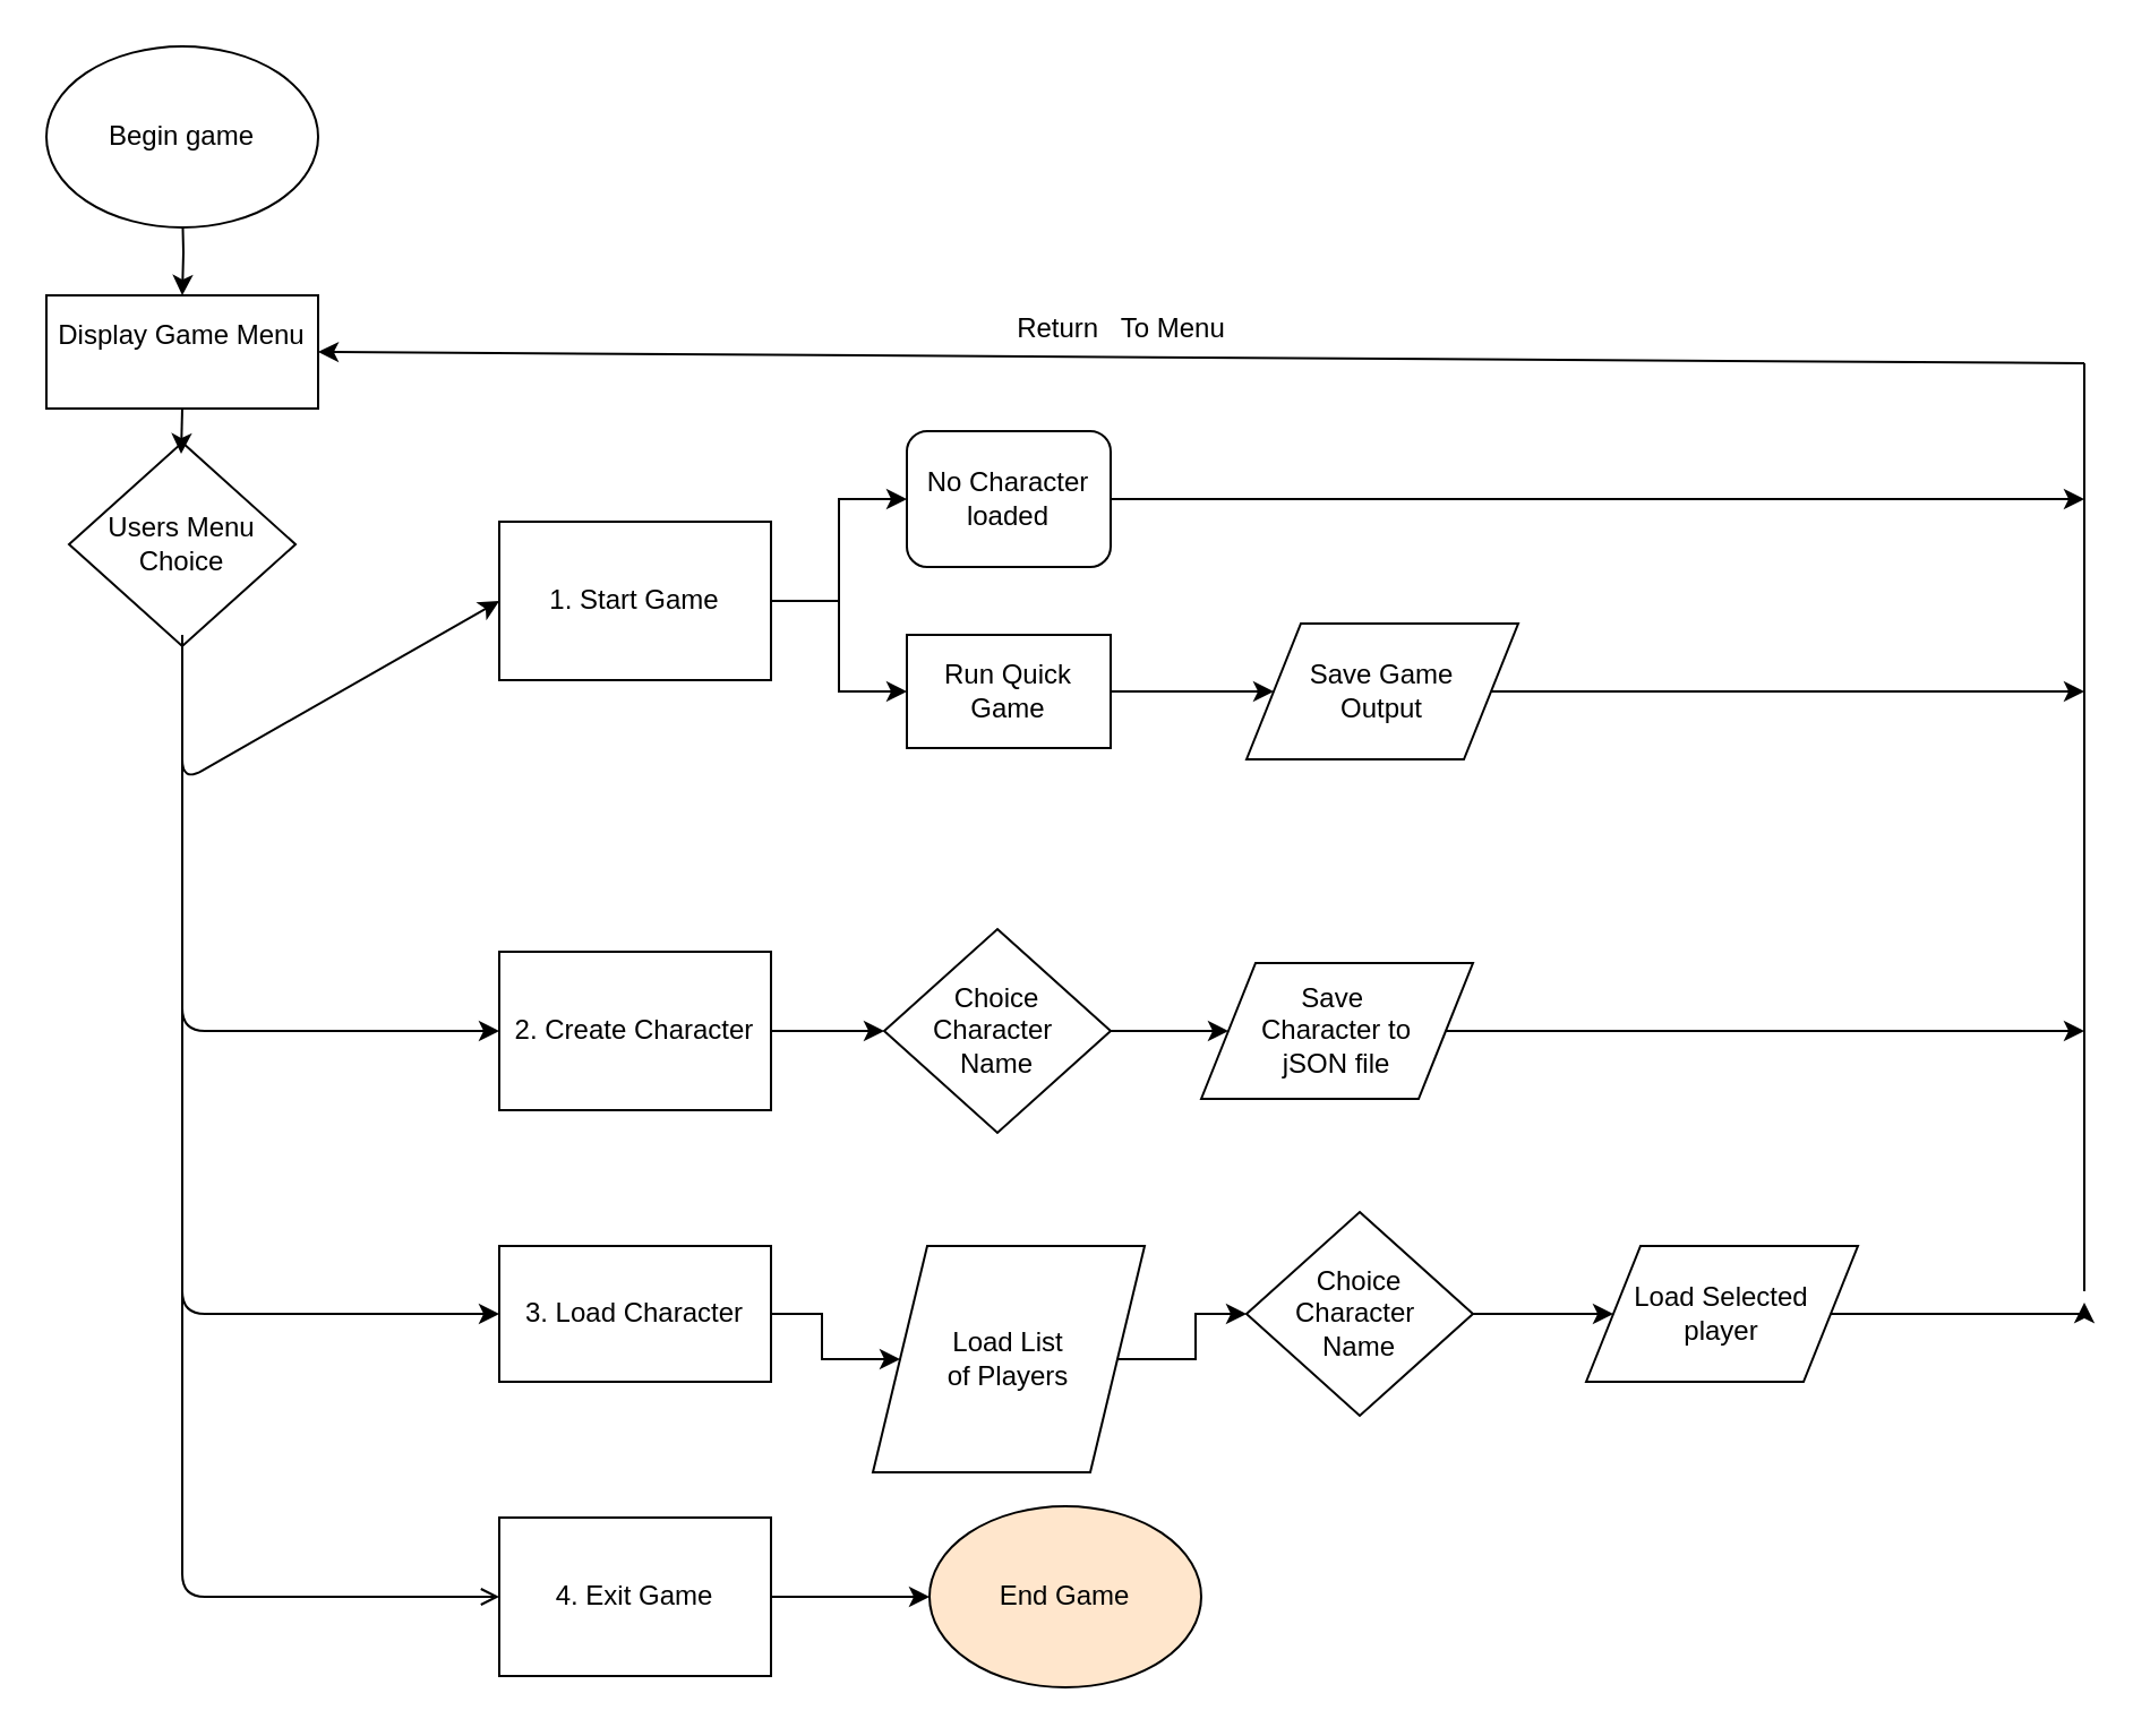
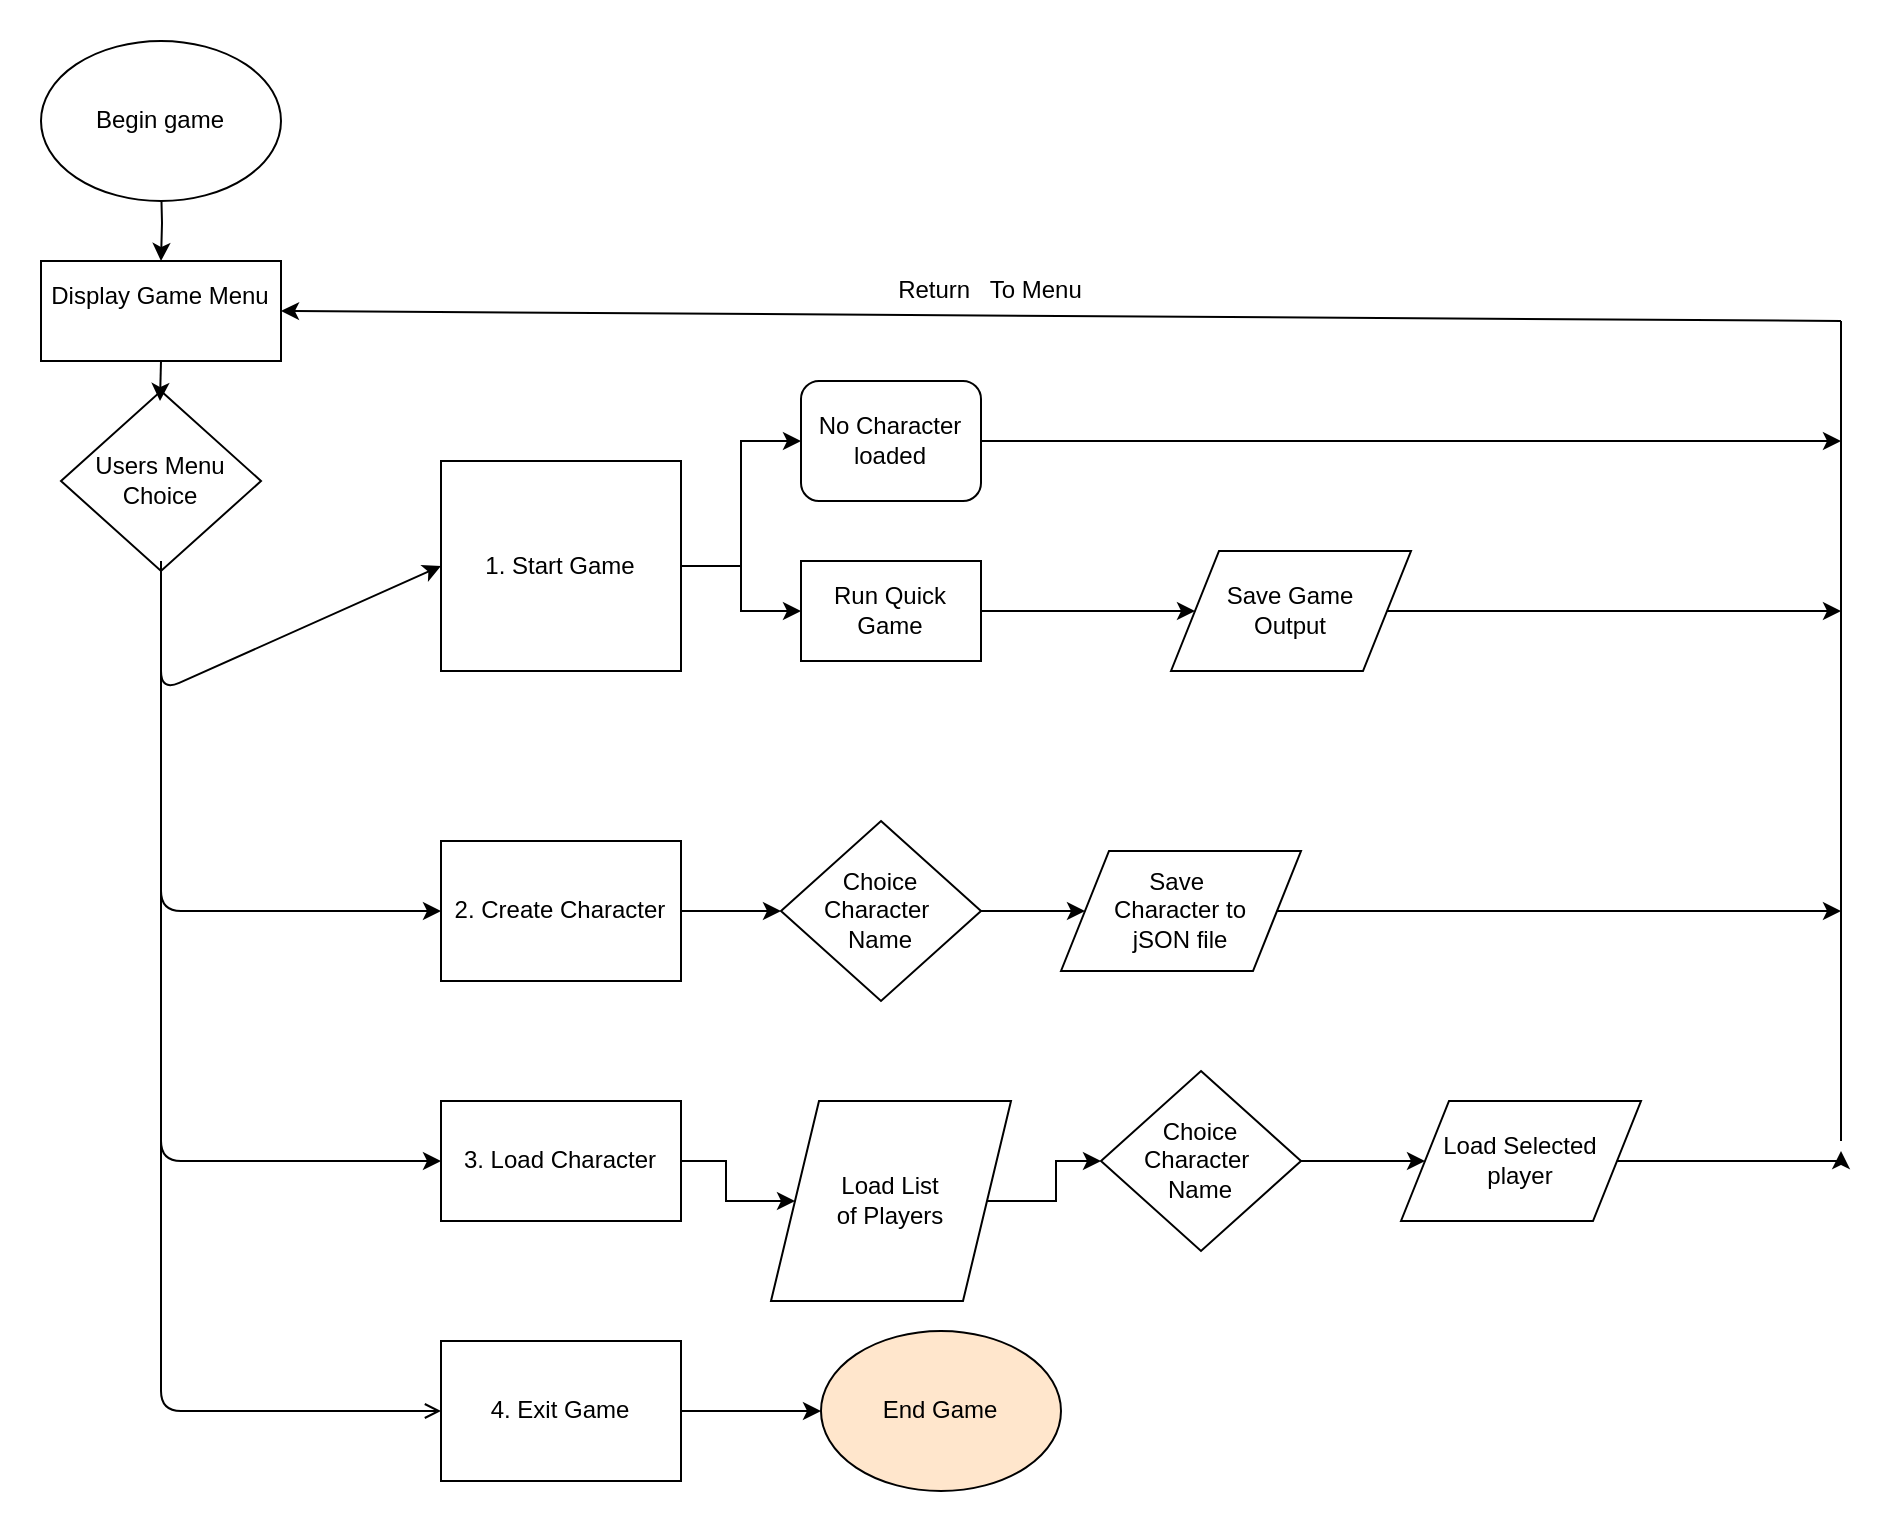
  <mxCell id="0" />
  <mxCell id="1" parent="0" />
  <mxCell id="2" value="" style="edgeStyle=orthogonalEdgeStyle;rounded=0;orthogonalLoop=1;jettySize=auto;html=1;entryX=0.5;entryY=0;entryDx=0;entryDy=0;" edge="1" parent="1" target="3"><mxGeometry relative="1" as="geometry"><mxPoint x="940" y="120" as="targetPoint" /><mxPoint x="80" y="90" as="sourcePoint" /></mxGeometry></mxCell>
  <mxCell id="3" value="&lt;div&gt;Display Game Menu&lt;/div&gt;&lt;div&gt;&lt;br&gt;&lt;/div&gt;" style="rounded=0;whiteSpace=wrap;html=1;" vertex="1" parent="1"><mxGeometry x="20" y="130" width="120" height="50" as="geometry" /></mxCell>
  <mxCell id="4" style="edgeStyle=orthogonalEdgeStyle;rounded=0;orthogonalLoop=1;jettySize=auto;html=1;exitX=1;exitY=0.5;exitDx=0;exitDy=0;" edge="1" parent="1" source="5" target="26"><mxGeometry relative="1" as="geometry" /></mxCell>
  <mxCell id="5" value="&lt;div&gt;2. Create Character&lt;/div&gt;" style="rounded=0;whiteSpace=wrap;html=1;" vertex="1" parent="1"><mxGeometry x="220" y="420" width="120" height="70" as="geometry" /></mxCell>
  <mxCell id="6" style="edgeStyle=orthogonalEdgeStyle;rounded=0;orthogonalLoop=1;jettySize=auto;html=1;exitX=1;exitY=0.5;exitDx=0;exitDy=0;entryX=0;entryY=0.5;entryDx=0;entryDy=0;" edge="1" parent="1" source="8" target="20"><mxGeometry relative="1" as="geometry" /></mxCell>
  <mxCell id="7" style="edgeStyle=orthogonalEdgeStyle;rounded=0;orthogonalLoop=1;jettySize=auto;html=1;exitX=1;exitY=0.5;exitDx=0;exitDy=0;entryX=0;entryY=0.5;entryDx=0;entryDy=0;" edge="1" parent="1" source="8" target="22"><mxGeometry relative="1" as="geometry" /></mxCell>
- <mxCell id="8" value="1. Start Game" style="rounded=0;whiteSpace=wrap;html=1;" vertex="1" parent="1"><mxGeometry x="220" y="230" width="120" height="70" as="geometry" /></mxCell>
+ <mxCell id="8" value="1. Start Game" style="rounded=0;whiteSpace=wrap;html=1;" vertex="1" parent="1"><mxGeometry x="220" y="230" width="120" height="105" as="geometry" /></mxCell>
  <mxCell id="9" style="edgeStyle=orthogonalEdgeStyle;rounded=0;orthogonalLoop=1;jettySize=auto;html=1;exitX=1;exitY=0.5;exitDx=0;exitDy=0;entryX=0;entryY=0.5;entryDx=0;entryDy=0;" edge="1" parent="1" source="10" target="30"><mxGeometry relative="1" as="geometry" /></mxCell>
  <mxCell id="10" value="3. Load Character" style="rounded=0;whiteSpace=wrap;html=1;" vertex="1" parent="1"><mxGeometry x="220" y="550" width="120" height="60" as="geometry" /></mxCell>
  <mxCell id="11" value="Users Menu Choice" style="rhombus;whiteSpace=wrap;html=1;" vertex="1" parent="1"><mxGeometry x="30" y="195" width="100" height="90" as="geometry" /></mxCell>
  <mxCell id="12" value="" style="endArrow=classic;html=1;" edge="1" parent="1"><mxGeometry width="50" height="50" relative="1" as="geometry"><mxPoint x="80" y="180" as="sourcePoint" /><mxPoint x="79.5" y="200" as="targetPoint" /></mxGeometry></mxCell>
  <mxCell id="13" style="edgeStyle=orthogonalEdgeStyle;rounded=0;orthogonalLoop=1;jettySize=auto;html=1;exitX=1;exitY=0.5;exitDx=0;exitDy=0;entryX=0;entryY=0.5;entryDx=0;entryDy=0;" edge="1" parent="1" source="14" target="35"><mxGeometry relative="1" as="geometry" /></mxCell>
  <mxCell id="14" value="&lt;div&gt;4. Exit Game&lt;/div&gt;" style="rounded=0;whiteSpace=wrap;html=1;" vertex="1" parent="1"><mxGeometry x="220" y="670" width="120" height="70" as="geometry" /></mxCell>
  <mxCell id="15" value="" style="endArrow=classic;html=1;exitX=0.5;exitY=1;exitDx=0;exitDy=0;entryX=0;entryY=0.5;entryDx=0;entryDy=0;" edge="1" parent="1" source="11" target="8"><mxGeometry width="50" height="50" relative="1" as="geometry"><mxPoint x="80" y="330" as="sourcePoint" /><mxPoint x="80" y="410" as="targetPoint" /><Array as="points"><mxPoint x="80" y="345" /></Array></mxGeometry></mxCell>
  <mxCell id="16" value="" style="endArrow=classic;html=1;exitX=0.5;exitY=1;exitDx=0;exitDy=0;entryX=0;entryY=0.5;entryDx=0;entryDy=0;" edge="1" parent="1" source="11" target="5"><mxGeometry width="50" height="50" relative="1" as="geometry"><mxPoint x="70" y="410" as="sourcePoint" /><mxPoint x="120" y="360" as="targetPoint" /><Array as="points"><mxPoint x="80" y="455" /></Array></mxGeometry></mxCell>
  <mxCell id="17" value="" style="endArrow=classic;html=1;entryX=0;entryY=0.5;entryDx=0;entryDy=0;" edge="1" parent="1" target="10"><mxGeometry width="50" height="50" relative="1" as="geometry"><mxPoint x="80" y="280" as="sourcePoint" /><mxPoint x="130" y="370" as="targetPoint" /><Array as="points"><mxPoint x="80" y="580" /></Array></mxGeometry></mxCell>
  <mxCell id="18" value="" style="endArrow=open;html=1;exitX=0.5;exitY=1;exitDx=0;exitDy=0;entryX=0;entryY=0.5;entryDx=0;entryDy=0;" edge="1" parent="1" source="11" target="14"><mxGeometry width="50" height="50" relative="1" as="geometry"><mxPoint x="70" y="400" as="sourcePoint" /><mxPoint x="120" y="350" as="targetPoint" /><Array as="points"><mxPoint x="80" y="705" /></Array></mxGeometry></mxCell>
  <mxCell id="19" style="edgeStyle=orthogonalEdgeStyle;rounded=0;orthogonalLoop=1;jettySize=auto;html=1;exitX=1;exitY=0.5;exitDx=0;exitDy=0;" edge="1" parent="1" source="20"><mxGeometry relative="1" as="geometry"><mxPoint x="920" y="220" as="targetPoint" /></mxGeometry></mxCell>
  <mxCell id="20" value="No Character loaded" style="whiteSpace=wrap;html=1;rounded=1;" vertex="1" parent="1"><mxGeometry x="400" y="190" width="90" height="60" as="geometry" /></mxCell>
  <mxCell id="21" style="edgeStyle=orthogonalEdgeStyle;rounded=0;orthogonalLoop=1;jettySize=auto;html=1;exitX=1;exitY=0.5;exitDx=0;exitDy=0;entryX=0;entryY=0.5;entryDx=0;entryDy=0;" edge="1" parent="1" source="22" target="24"><mxGeometry relative="1" as="geometry" /></mxCell>
  <mxCell id="22" value="Run Quick Game" style="rounded=0;whiteSpace=wrap;html=1;" vertex="1" parent="1"><mxGeometry x="400" y="280" width="90" height="50" as="geometry" /></mxCell>
  <mxCell id="23" style="edgeStyle=orthogonalEdgeStyle;rounded=0;orthogonalLoop=1;jettySize=auto;html=1;exitX=1;exitY=0.5;exitDx=0;exitDy=0;" edge="1" parent="1" source="24"><mxGeometry relative="1" as="geometry"><mxPoint x="920" y="305" as="targetPoint" /></mxGeometry></mxCell>
- <mxCell id="24" value="&lt;span&gt;Save Game &lt;br&gt;Output&lt;/span&gt;" style="shape=parallelogram;perimeter=parallelogramPerimeter;whiteSpace=wrap;html=1;" vertex="1" parent="1"><mxGeometry x="550" y="275" width="120" height="60" as="geometry" /></mxCell>
+ <mxCell id="24" value="&lt;span&gt;Save Game &lt;br&gt;Output&lt;/span&gt;" style="shape=parallelogram;perimeter=parallelogramPerimeter;whiteSpace=wrap;html=1;" vertex="1" parent="1"><mxGeometry x="585" y="275" width="120" height="60" as="geometry" /></mxCell>
  <mxCell id="25" style="edgeStyle=orthogonalEdgeStyle;rounded=0;orthogonalLoop=1;jettySize=auto;html=1;exitX=1;exitY=0.5;exitDx=0;exitDy=0;entryX=0;entryY=0.5;entryDx=0;entryDy=0;" edge="1" parent="1" source="26" target="28"><mxGeometry relative="1" as="geometry" /></mxCell>
  <mxCell id="26" value="Choice &lt;br&gt;Character&amp;nbsp;&lt;br&gt;Name" style="rhombus;whiteSpace=wrap;html=1;" vertex="1" parent="1"><mxGeometry x="390" y="410" width="100" height="90" as="geometry" /></mxCell>
  <mxCell id="27" style="edgeStyle=orthogonalEdgeStyle;rounded=0;orthogonalLoop=1;jettySize=auto;html=1;exitX=1;exitY=0.5;exitDx=0;exitDy=0;" edge="1" parent="1" source="28"><mxGeometry relative="1" as="geometry"><mxPoint x="920" y="455" as="targetPoint" /></mxGeometry></mxCell>
  <mxCell id="28" value="&lt;span&gt;Save&amp;nbsp;&lt;br&gt;&lt;/span&gt;Character to&lt;br&gt;jSON file" style="shape=parallelogram;perimeter=parallelogramPerimeter;whiteSpace=wrap;html=1;" vertex="1" parent="1"><mxGeometry x="530" y="425" width="120" height="60" as="geometry" /></mxCell>
  <mxCell id="29" style="edgeStyle=orthogonalEdgeStyle;rounded=0;orthogonalLoop=1;jettySize=auto;html=1;exitX=1;exitY=0.5;exitDx=0;exitDy=0;entryX=0;entryY=0.5;entryDx=0;entryDy=0;" edge="1" parent="1" source="30" target="32"><mxGeometry relative="1" as="geometry" /></mxCell>
  <mxCell id="30" value="Load List &lt;br&gt;of Players" style="shape=parallelogram;perimeter=parallelogramPerimeter;whiteSpace=wrap;html=1;" vertex="1" parent="1"><mxGeometry x="385" y="550" width="120" height="100" as="geometry" /></mxCell>
  <mxCell id="31" style="edgeStyle=orthogonalEdgeStyle;rounded=0;orthogonalLoop=1;jettySize=auto;html=1;exitX=1;exitY=0.5;exitDx=0;exitDy=0;entryX=0;entryY=0.5;entryDx=0;entryDy=0;" edge="1" parent="1" source="32" target="34"><mxGeometry relative="1" as="geometry" /></mxCell>
  <mxCell id="32" value="Choice &lt;br&gt;Character&amp;nbsp;&lt;br&gt;Name" style="rhombus;whiteSpace=wrap;html=1;" vertex="1" parent="1"><mxGeometry x="550" y="535" width="100" height="90" as="geometry" /></mxCell>
  <mxCell id="33" style="edgeStyle=orthogonalEdgeStyle;rounded=0;orthogonalLoop=1;jettySize=auto;html=1;exitX=1;exitY=0.5;exitDx=0;exitDy=0;" edge="1" parent="1" source="34"><mxGeometry relative="1" as="geometry"><mxPoint x="920" y="575" as="targetPoint" /><Array as="points"><mxPoint x="920" y="580" /></Array></mxGeometry></mxCell>
  <mxCell id="34" value="Load Selected &lt;br&gt;player" style="shape=parallelogram;perimeter=parallelogramPerimeter;whiteSpace=wrap;html=1;" vertex="1" parent="1"><mxGeometry x="700" y="550" width="120" height="60" as="geometry" /></mxCell>
  <mxCell id="35" value="End Game" style="ellipse;whiteSpace=wrap;html=1;fillColor=#ffe6cc;" vertex="1" parent="1"><mxGeometry x="410" y="665" width="120" height="80" as="geometry" /></mxCell>
  <mxCell id="36" value="" style="endArrow=none;html=1;" edge="1" parent="1"><mxGeometry width="50" height="50" relative="1" as="geometry"><mxPoint x="920" y="570" as="sourcePoint" /><mxPoint x="920" y="160" as="targetPoint" /></mxGeometry></mxCell>
  <mxCell id="37" value="" style="endArrow=classic;html=1;entryX=1;entryY=0.5;entryDx=0;entryDy=0;" edge="1" parent="1" target="3"><mxGeometry width="50" height="50" relative="1" as="geometry"><mxPoint x="920" y="160" as="sourcePoint" /><mxPoint x="530" y="130" as="targetPoint" /></mxGeometry></mxCell>
  <mxCell id="38" value="Return &amp;nbsp; To Menu" style="text;html=1;strokeColor=none;fillColor=none;align=center;verticalAlign=middle;whiteSpace=wrap;rounded=0;" vertex="1" parent="1"><mxGeometry x="430" y="120" width="130" height="50" as="geometry" /></mxCell>
  <mxCell id="39" value="Begin game" style="ellipse;whiteSpace=wrap;html=1;" vertex="1" parent="1"><mxGeometry x="20" y="20" width="120" height="80" as="geometry" /></mxCell>
